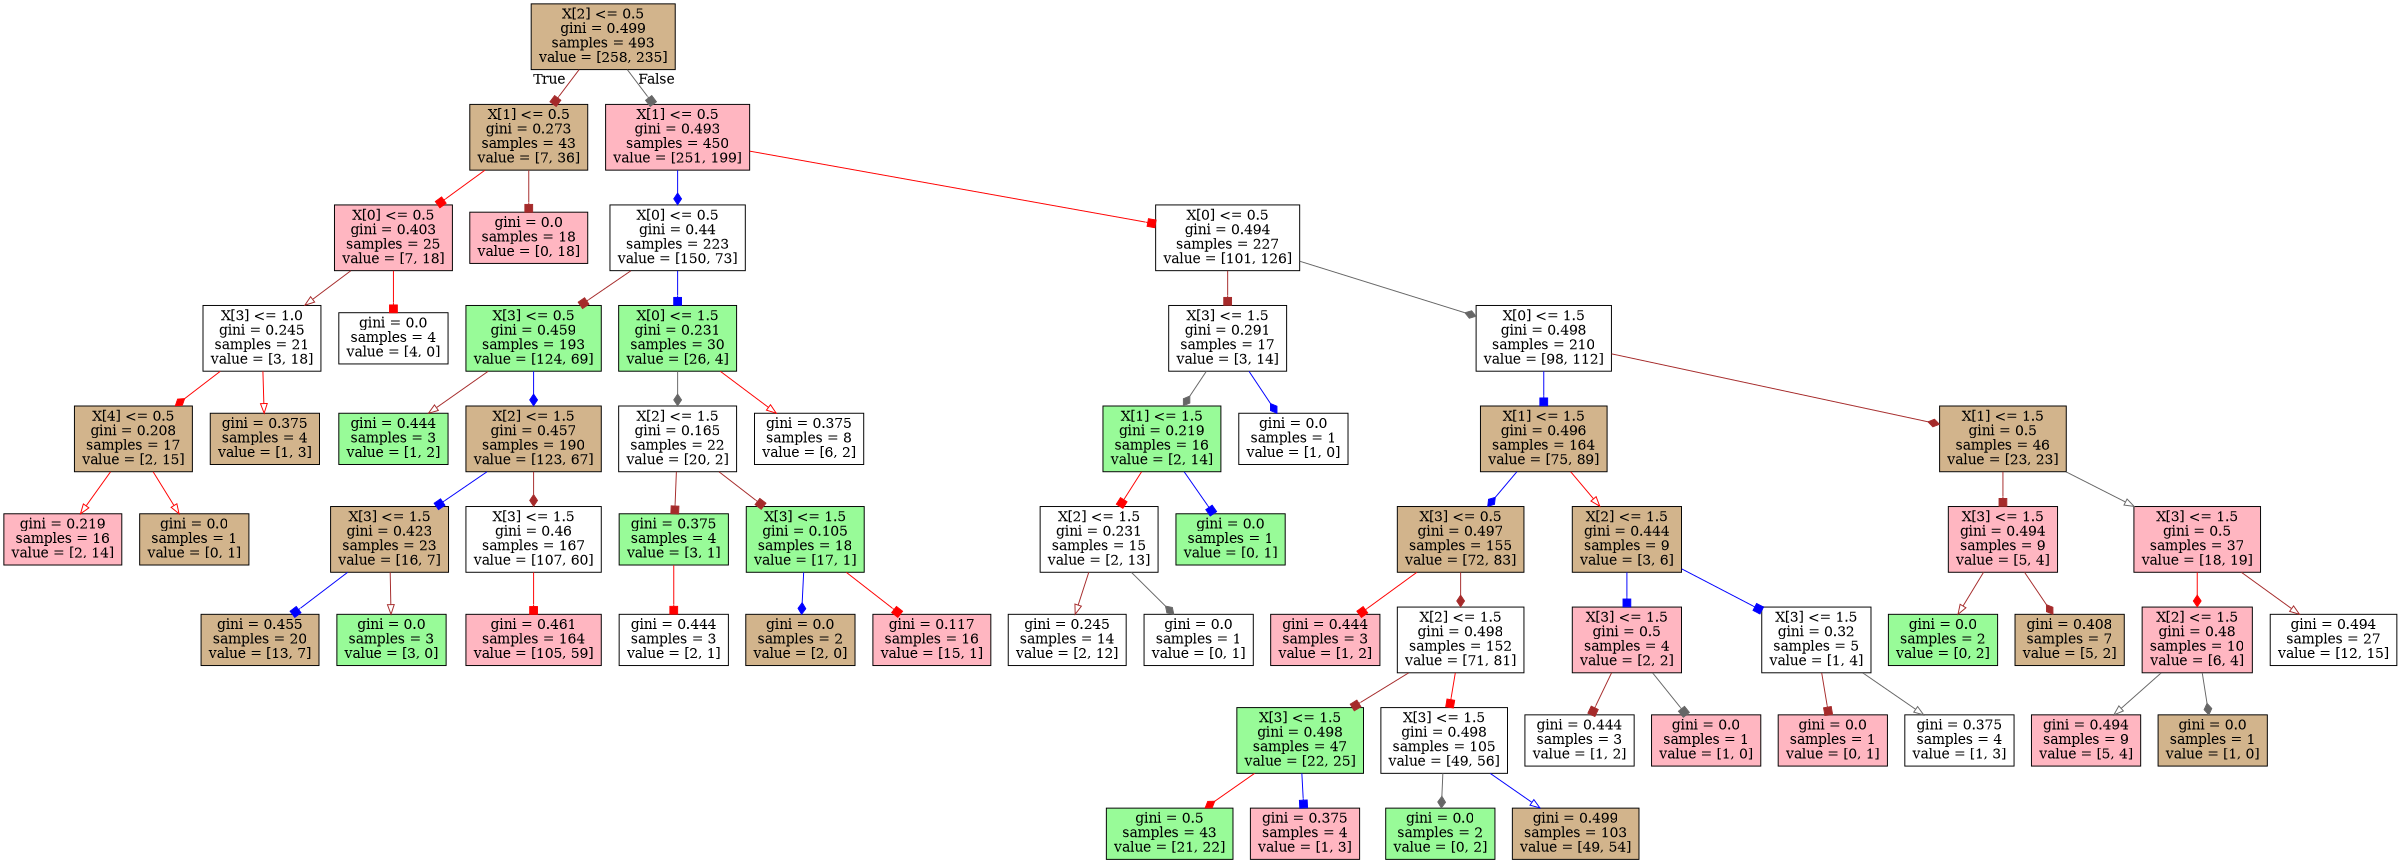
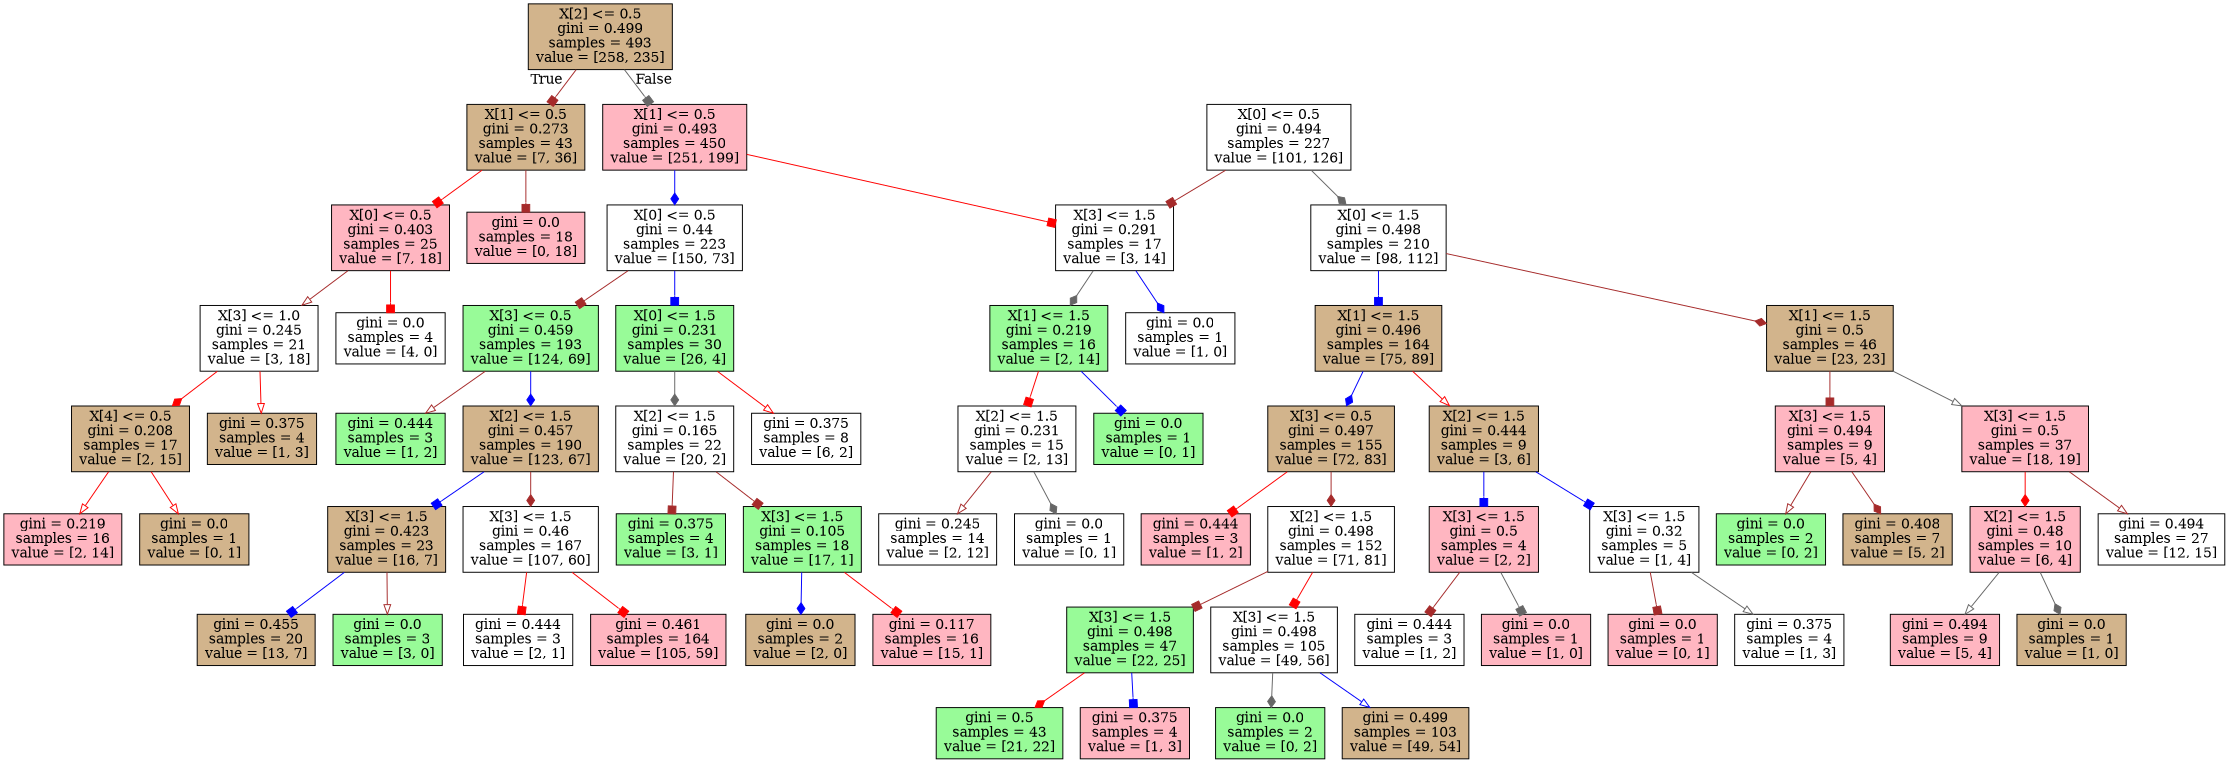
  digraph {
    node [fillcolor=white shape=box style=filled]
    edge [arrowhead=box color=brown]
    n1 [fillcolor=tan label="X[2] <= 0.5\ngini = 0.499\nsamples = 493\nvalue = [258, 235]"]
    n2 [fillcolor=tan label="X[1] <= 0.5\ngini = 0.273\nsamples = 43\nvalue = [7, 36]"]
    n3 [fillcolor=lightpink label="X[1] <= 0.5\ngini = 0.493\nsamples = 450\nvalue = [251, 199]"]
    n4 [fillcolor=lightpink label="X[0] <= 0.5\ngini = 0.403\nsamples = 25\nvalue = [7, 18]"]
    n5 [fillcolor=lightpink label="gini = 0.0\nsamples = 18\nvalue = [0, 18]"]
    n6 [label="X[0] <= 0.5\ngini = 0.44\nsamples = 223\nvalue = [150, 73]"]
    n7 [label="X[0] <= 0.5\ngini = 0.494\nsamples = 227\nvalue = [101, 126]"]
    n8 [label="X[3] <= 1.0\ngini = 0.245\nsamples = 21\nvalue = [3, 18]"]
    n9 [label="gini = 0.0\nsamples = 4\nvalue = [4, 0]"]
    n10 [fillcolor=tan label="X[4] <= 0.5\ngini = 0.208\nsamples = 17\nvalue = [2, 15]"]
    n11 [fillcolor=tan label="gini = 0.375\nsamples = 4\nvalue = [1, 3]"]
    n12 [fillcolor=lightpink label="gini = 0.219\nsamples = 16\nvalue = [2, 14]"]
    n13 [fillcolor=tan label="gini = 0.0\nsamples = 1\nvalue = [0, 1]"]
    n14 [fillcolor=palegreen label="X[3] <= 0.5\ngini = 0.459\nsamples = 193\nvalue = [124, 69]"]
    n15 [fillcolor=palegreen label="X[0] <= 1.5\ngini = 0.231\nsamples = 30\nvalue = [26, 4]"]
    n16 [label="X[3] <= 1.5\ngini = 0.291\nsamples = 17\nvalue = [3, 14]"]
    n17 [label="X[0] <= 1.5\ngini = 0.498\nsamples = 210\nvalue = [98, 112]"]
    n18 [fillcolor=palegreen label="gini = 0.444\nsamples = 3\nvalue = [1, 2]"]
    n19 [fillcolor=tan label="X[2] <= 1.5\ngini = 0.457\nsamples = 190\nvalue = [123, 67]"]
    n20 [label="X[2] <= 1.5\ngini = 0.165\nsamples = 22\nvalue = [20, 2]"]
    n21 [label="gini = 0.375\nsamples = 8\nvalue = [6, 2]"]
    n22 [fillcolor=tan label="X[3] <= 1.5\ngini = 0.423\nsamples = 23\nvalue = [16, 7]"]
    n23 [label="X[3] <= 1.5\ngini = 0.46\nsamples = 167\nvalue = [107, 60]"]
    n24 [fillcolor=tan label="gini = 0.455\nsamples = 20\nvalue = [13, 7]"]
    n25 [fillcolor=palegreen label="gini = 0.0\nsamples = 3\nvalue = [3, 0]"]
    n26 [label="gini = 0.444\nsamples = 3\nvalue = [2, 1]"]
    n27 [fillcolor=lightpink label="gini = 0.461\nsamples = 164\nvalue = [105, 59]"]
    n28 [fillcolor=palegreen label="gini = 0.375\nsamples = 4\nvalue = [3, 1]"]
    n29 [fillcolor=palegreen label="X[3] <= 1.5\ngini = 0.105\nsamples = 18\nvalue = [17, 1]"]
    n30 [fillcolor=tan label="gini = 0.0\nsamples = 2\nvalue = [2, 0]"]
    n31 [fillcolor=lightpink label="gini = 0.117\nsamples = 16\nvalue = [15, 1]"]
    n32 [fillcolor=palegreen label="X[1] <= 1.5\ngini = 0.219\nsamples = 16\nvalue = [2, 14]"]
    n33 [label="gini = 0.0\nsamples = 1\nvalue = [1, 0]"]
    n34 [fillcolor=tan label="X[1] <= 1.5\ngini = 0.496\nsamples = 164\nvalue = [75, 89]"]
    n35 [fillcolor=tan label="X[1] <= 1.5\ngini = 0.5\nsamples = 46\nvalue = [23, 23]"]
    n36 [label="X[2] <= 1.5\ngini = 0.231\nsamples = 15\nvalue = [2, 13]"]
    n37 [fillcolor=palegreen label="gini = 0.0\nsamples = 1\nvalue = [0, 1]"]
    n38 [label="gini = 0.245\nsamples = 14\nvalue = [2, 12]"]
    n39 [label="gini = 0.0\nsamples = 1\nvalue = [0, 1]"]
    n40 [fillcolor=tan label="X[3] <= 0.5\ngini = 0.497\nsamples = 155\nvalue = [72, 83]"]
    n41 [fillcolor=tan label="X[2] <= 1.5\ngini = 0.444\nsamples = 9\nvalue = [3, 6]"]
    n42 [fillcolor=lightpink label="X[3] <= 1.5\ngini = 0.494\nsamples = 9\nvalue = [5, 4]"]
    n43 [fillcolor=lightpink label="X[3] <= 1.5\ngini = 0.5\nsamples = 37\nvalue = [18, 19]"]
    n44 [fillcolor=lightpink label="gini = 0.444\nsamples = 3\nvalue = [1, 2]"]
    n45 [label="X[2] <= 1.5\ngini = 0.498\nsamples = 152\nvalue = [71, 81]"]
    n46 [fillcolor=lightpink label="X[3] <= 1.5\ngini = 0.5\nsamples = 4\nvalue = [2, 2]"]
    n47 [label="X[3] <= 1.5\ngini = 0.32\nsamples = 5\nvalue = [1, 4]"]
    n48 [fillcolor=palegreen label="X[3] <= 1.5\ngini = 0.498\nsamples = 47\nvalue = [22, 25]"]
    n49 [label="X[3] <= 1.5\ngini = 0.498\nsamples = 105\nvalue = [49, 56]"]
    n50 [fillcolor=palegreen label="gini = 0.5\nsamples = 43\nvalue = [21, 22]"]
    n51 [fillcolor=lightpink label="gini = 0.375\nsamples = 4\nvalue = [1, 3]"]
    n52 [fillcolor=palegreen label="gini = 0.0\nsamples = 2\nvalue = [0, 2]"]
    n53 [fillcolor=tan label="gini = 0.499\nsamples = 103\nvalue = [49, 54]"]
    n54 [label="gini = 0.444\nsamples = 3\nvalue = [1, 2]"]
    n55 [fillcolor=lightpink label="gini = 0.0\nsamples = 1\nvalue = [1, 0]"]
    n56 [fillcolor=lightpink label="gini = 0.0\nsamples = 1\nvalue = [0, 1]"]
    n57 [label="gini = 0.375\nsamples = 4\nvalue = [1, 3]"]
    n58 [fillcolor=palegreen label="gini = 0.0\nsamples = 2\nvalue = [0, 2]"]
    n59 [fillcolor=tan label="gini = 0.408\nsamples = 7\nvalue = [5, 2]"]
    n60 [fillcolor=lightpink label="X[2] <= 1.5\ngini = 0.48\nsamples = 10\nvalue = [6, 4]"]
    n61 [label="gini = 0.494\nsamples = 27\nvalue = [12, 15]"]
    n62 [fillcolor=lightpink label="gini = 0.494\nsamples = 9\nvalue = [5, 4]"]
    n63 [fillcolor=tan label="gini = 0.0\nsamples = 1\nvalue = [1, 0]"]
    n1 -> n2 [headlabel=True labelangle=45 labeldistance=2.5]
    n1 -> n3 [color=gray40 headlabel=False labelangle=-45 labeldistance=2.5]
    n2 -> n4 [color=red]
    n2 -> n5
    n3 -> n6 [arrowhead=diamond color=blue]
-   n3 -> n7 [color=red]
+   n3 -> n16 [color=red]
    n4 -> n8 [arrowhead=onormal]
    n4 -> n9 [color=red]
    n6 -> n14
    n6 -> n15 [color=blue]
    n7 -> n16
    n7 -> n17 [arrowhead=diamond color=gray40]
    n8 -> n10 [arrowhead=diamond color=red]
    n8 -> n11 [arrowhead=onormal color=red]
    n10 -> n12 [arrowhead=onormal color=red]
    n10 -> n13 [arrowhead=onormal color=red]
    n14 -> n18 [arrowhead=onormal]
    n14 -> n19 [arrowhead=diamond color=blue]
    n15 -> n20 [arrowhead=diamond color=gray40]
    n15 -> n21 [arrowhead=onormal color=red]
    n16 -> n32 [arrowhead=diamond color=gray40]
    n16 -> n33 [arrowhead=diamond color=blue]
    n17 -> n34 [color=blue]
    n17 -> n35 [arrowhead=diamond]
    n19 -> n22 [color=blue]
    n19 -> n23 [arrowhead=diamond]
    n20 -> n28
    n20 -> n29
    n22 -> n24 [color=blue]
    n22 -> n25 [arrowhead=onormal]
-   n28 -> n26 [color=red]
+   n23 -> n26 [color=red]
    n23 -> n27 [color=red]
    n29 -> n30 [arrowhead=diamond color=blue]
    n29 -> n31 [color=red]
    n32 -> n36 [color=red]
    n32 -> n37 [color=blue]
    n34 -> n40 [arrowhead=diamond color=blue]
    n34 -> n41 [arrowhead=onormal color=red]
    n35 -> n42
    n35 -> n43 [arrowhead=onormal color=gray40]
    n36 -> n38 [arrowhead=onormal]
    n36 -> n39 [arrowhead=diamond color=gray40]
    n40 -> n44 [color=red]
    n40 -> n45 [arrowhead=diamond]
    n41 -> n46 [color=blue]
    n41 -> n47 [color=blue]
    n42 -> n58 [arrowhead=onormal]
    n42 -> n59 [arrowhead=diamond]
    n43 -> n60 [arrowhead=diamond color=red]
    n43 -> n61 [arrowhead=onormal]
    n45 -> n48
    n45 -> n49 [color=red]
    n46 -> n54
    n46 -> n55 [color=gray40]
    n47 -> n56
    n47 -> n57 [arrowhead=onormal color=gray40]
    n48 -> n50 [arrowhead=diamond color=red]
    n48 -> n51 [color=blue]
    n49 -> n52 [arrowhead=diamond color=gray40]
    n49 -> n53 [arrowhead=onormal color=blue]
    n60 -> n62 [arrowhead=onormal color=gray40]
    n60 -> n63 [arrowhead=diamond color=gray40]
  }
